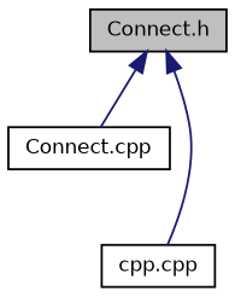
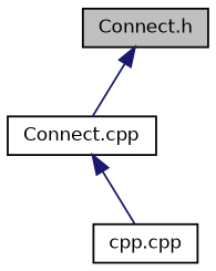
  digraph {
    node [color=black fillcolor=white fontname=Helvetica fontsize=10 shape=record style=filled]
    edge [color=midnightblue dir=back fontname=Helvetica fontsize=10 labelfontname=Helvetica labelfontsize=10 style=solid]
    n1 [fillcolor=grey75 fontcolor=black height=0.2 label="Connect.h" width=0.4]
    n2 [height=0.2 label="Connect.cpp" width=0.4]
    n3 [height=0.2 label="cpp.cpp" width=0.4]
    n1 -> n2
-   n1 -> n3
+   n2 -> n3
  }
